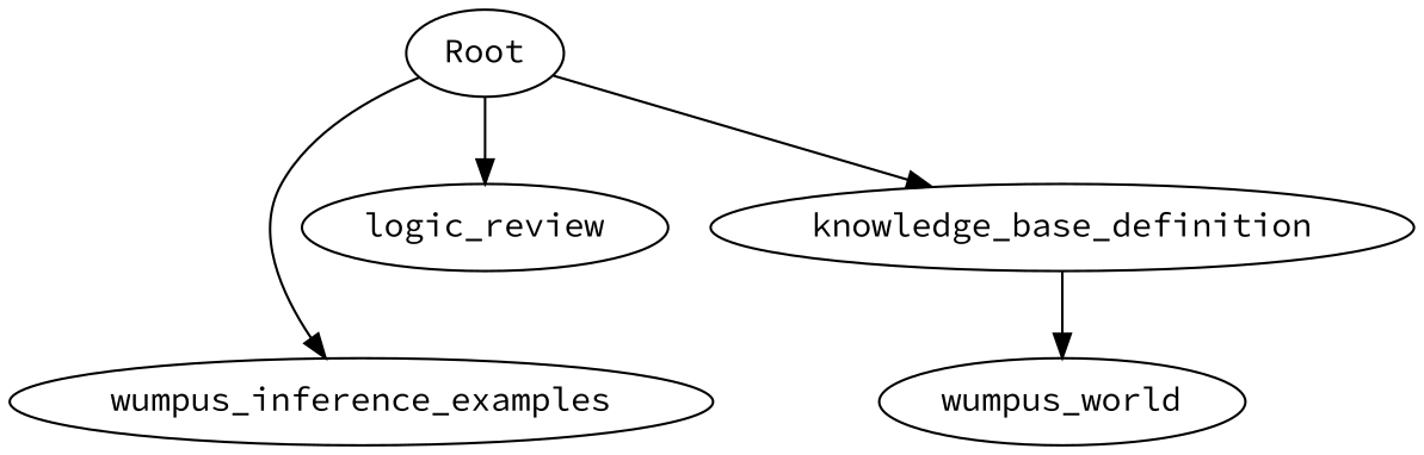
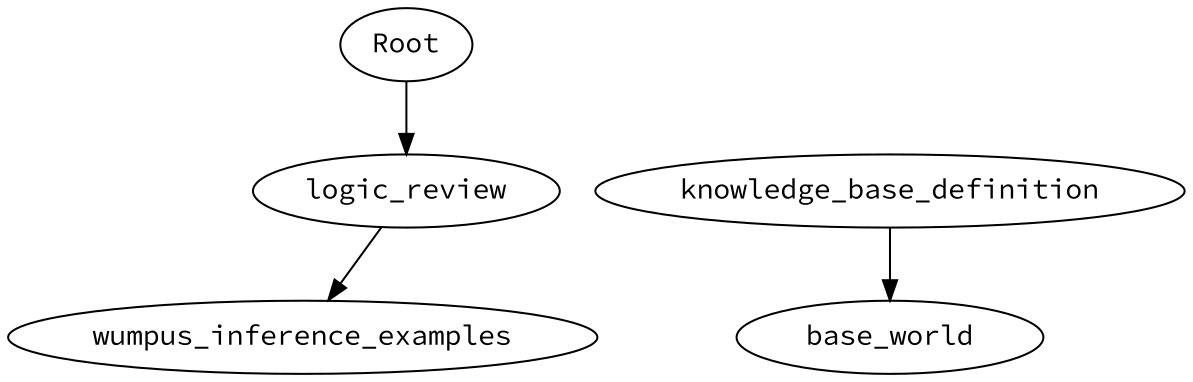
  strict digraph {
    fontname="Source Code Pro"
    node [fontname="Source Code Pro"]
    edge [contraint=true fontname="Source Code Pro"]
-   n1 [label=wumpus_world]
+   n1 [label=base_world]
    n2 [label=wumpus_inference_examples]
    n3 [label=knowledge_base_definition]
    Root
    n5 [label=logic_review]
    n3 -> n1
-   Root -> n3
    Root -> n5
-   Root -> n2
+   n5 -> n2
  }
